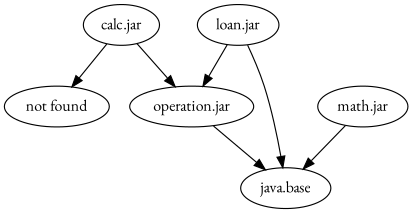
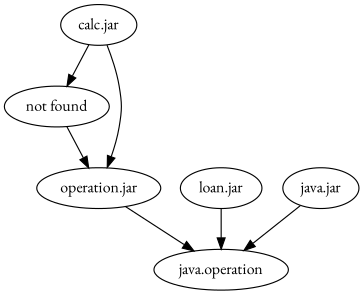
  digraph {
    fontname="EB Garamond"
    node [fontname="EB Garamond"]
    edge [fontname="EB Garamond"]
    "calc.jar"
    "not found"
    "operation.jar"
-   "java.base"
+   "java.base" [label="java.operation"]
    "loan.jar"
-   "math.jar"
+   "math.jar" [label="java.jar"]
    "calc.jar" -> "not found"
    "calc.jar" -> "operation.jar"
    "operation.jar" -> "java.base"
-   "loan.jar" -> "operation.jar"
+   "not found" -> "operation.jar"
    "loan.jar" -> "java.base"
    "math.jar" -> "java.base"
  }
